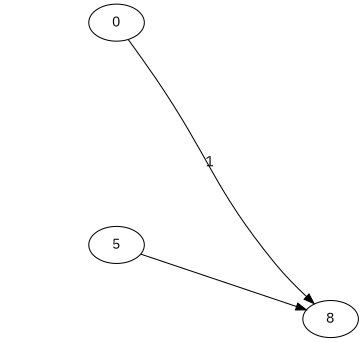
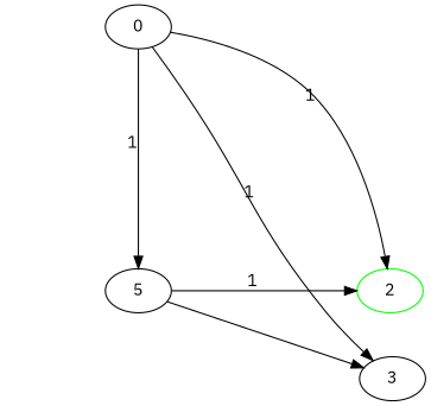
  digraph {
    fontname="IBM Plex Sans"
    nodesep=0.7
    splines=curve
    node [fontname="IBM Plex Sans" style=invis]
    edge [fontname="IBM Plex Sans" labeldistance=2.2 style=invis]
    d [width=0.1]
    n2 [label=5 style=""]
+   2 [color=green style=""]
    e [width=0.1]
-   3 [label=8 style=""]
+   3 [style=""]
    f [widht=0.1]
    g [widht=0.1]
    b [width=0.1]
    a [width=0.1]
    0 [style=""]
    c [width=0.1]
    subgraph sub_1 {
      rank=same
      d
      n2
+     2
    }
    subgraph sub_2 {
      rank=same
      e
      3
      f
      g
    }
    subgraph sub_3 {
      rank=same
      b
    }
    subgraph sub_4 {
      rank=same
      a
      0
    }
    subgraph sub_5 {
      rank=same
      c
    }
    d -> n2
    d -> e [labeldistance=""]
+   n2 -> 2 [xlabel=1 style=""]
    n2 -> 3 [style=""]
    n2 -> f [weight=10]
    e -> f
    f -> g
    g -> 3
    b -> c [labeldistance=""]
    a -> b [labeldistance=""]
    a -> 0
+   0 -> n2 [weight=10 xlabel=1 style=""]
+   0 -> 2 [xlabel=1 style=""]
    0 -> 3 [xlabel=1 style=""]
    c -> d [labeldistance=""]
  }
